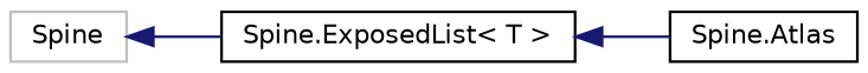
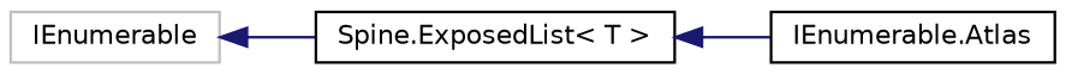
  digraph {
    rankdir=LR
    node [color=black fillcolor=white fontname=Helvetica fontsize=10 shape=record style=filled]
    edge [color=midnightblue dir=back fontname=Helvetica fontsize=10 labelfontname=Helvetica labelfontsize=10 style=solid]
-   n1 [color=grey75 height=0.2 label=Spine width=0.4]
+   n1 [color=grey75 height=0.2 label=IEnumerable width=0.4]
    n2 [height=0.2 label="Spine.ExposedList\< T \>" width=0.4]
-   n3 [height=0.2 label="Spine.Atlas" width=0.4]
+   n3 [height=0.2 label="IEnumerable.Atlas" width=0.4]
    n1 -> n2
    n2 -> n3
  }
